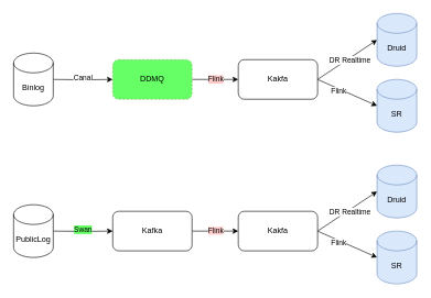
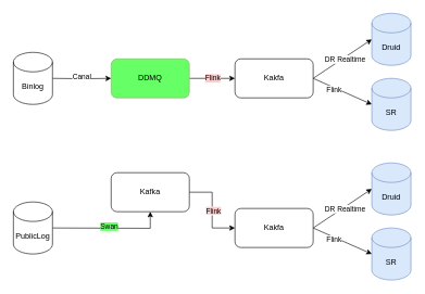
  <mxCell id="0" />
  <mxCell id="1" parent="0" />
  <mxCell id="2" style="edgeStyle=orthogonalEdgeStyle;rounded=0;orthogonalLoop=1;jettySize=auto;html=1;exitX=1;exitY=0.5;exitDx=0;exitDy=0;" edge="1" parent="1" target="6"><mxGeometry relative="1" as="geometry"><mxPoint x="80" y="120" as="sourcePoint" /></mxGeometry></mxCell>
  <mxCell id="3" value="Canal" style="edgeLabel;html=1;align=center;verticalAlign=middle;resizable=0;points=[];" vertex="1" connectable="0" parent="2"><mxGeometry x="-0.022" y="3" relative="1" as="geometry"><mxPoint as="offset" /></mxGeometry></mxCell>
  <mxCell id="4" style="edgeStyle=orthogonalEdgeStyle;rounded=0;orthogonalLoop=1;jettySize=auto;html=1;exitX=1;exitY=0.5;exitDx=0;exitDy=0;entryX=0;entryY=0.5;entryDx=0;entryDy=0;" edge="1" parent="1" source="6" target="11"><mxGeometry relative="1" as="geometry" /></mxCell>
  <mxCell id="5" value="Flink" style="edgeLabel;html=1;align=center;verticalAlign=middle;resizable=0;points=[];labelBackgroundColor=#FFCCCC;" vertex="1" connectable="0" parent="4"><mxGeometry y="1" relative="1" as="geometry"><mxPoint as="offset" /></mxGeometry></mxCell>
- <mxCell id="6" value="DDMQ" style="rounded=1;whiteSpace=wrap;html=1;fillColor=#66FF66;strokeColor=#82b366;dashed=1;" vertex="1" parent="1"><mxGeometry x="170" y="90" width="120" height="60" as="geometry" /></mxCell>
+ <mxCell id="6" value="DDMQ" style="rounded=1;whiteSpace=wrap;html=1;fillColor=#66FF66;strokeColor=#82b366;" vertex="1" parent="1"><mxGeometry x="170" y="90" width="120" height="60" as="geometry" /></mxCell>
  <mxCell id="7" style="rounded=0;orthogonalLoop=1;jettySize=auto;html=1;exitX=1;exitY=0.5;exitDx=0;exitDy=0;entryX=0;entryY=0.5;entryDx=0;entryDy=0;entryPerimeter=0;" edge="1" parent="1" source="11" target="13"><mxGeometry relative="1" as="geometry"><mxPoint x="550" y="60" as="targetPoint" /></mxGeometry></mxCell>
  <mxCell id="8" value="DR Realtime" style="edgeLabel;html=1;align=center;verticalAlign=middle;resizable=0;points=[];" vertex="1" connectable="0" parent="7"><mxGeometry x="-0.125" y="1" relative="1" as="geometry"><mxPoint x="10" y="-3" as="offset" /></mxGeometry></mxCell>
  <mxCell id="9" style="rounded=0;orthogonalLoop=1;jettySize=auto;html=1;exitX=1;exitY=0.5;exitDx=0;exitDy=0;entryX=0;entryY=0.5;entryDx=0;entryDy=0;entryPerimeter=0;" edge="1" parent="1" source="11" target="14"><mxGeometry relative="1" as="geometry"><mxPoint x="550" y="170" as="targetPoint" /></mxGeometry></mxCell>
  <mxCell id="10" value="Flink" style="edgeLabel;html=1;align=center;verticalAlign=middle;resizable=0;points=[];" vertex="1" connectable="0" parent="9"><mxGeometry x="-0.262" y="-3" relative="1" as="geometry"><mxPoint as="offset" /></mxGeometry></mxCell>
  <mxCell id="11" value="Kakfa" style="rounded=1;whiteSpace=wrap;html=1;" vertex="1" parent="1"><mxGeometry x="360" y="90" width="120" height="60" as="geometry" /></mxCell>
  <mxCell id="12" value="Binlog" style="shape=cylinder3;whiteSpace=wrap;html=1;boundedLbl=1;backgroundOutline=1;size=15;" vertex="1" parent="1"><mxGeometry x="20" y="80" width="60" height="80" as="geometry" /></mxCell>
  <mxCell id="13" value="Druid" style="shape=cylinder3;whiteSpace=wrap;html=1;boundedLbl=1;backgroundOutline=1;size=15;fillColor=#dae8fc;strokeColor=#6c8ebf;" vertex="1" parent="1"><mxGeometry x="570" y="20" width="60" height="80" as="geometry" /></mxCell>
  <mxCell id="14" value="SR" style="shape=cylinder3;whiteSpace=wrap;html=1;boundedLbl=1;backgroundOutline=1;size=15;fillColor=#dae8fc;strokeColor=#6c8ebf;" vertex="1" parent="1"><mxGeometry x="570" y="120" width="60" height="80" as="geometry" /></mxCell>
  <mxCell id="15" style="edgeStyle=orthogonalEdgeStyle;rounded=0;orthogonalLoop=1;jettySize=auto;html=1;exitX=1;exitY=0.5;exitDx=0;exitDy=0;" edge="1" parent="1" target="19"><mxGeometry relative="1" as="geometry"><mxPoint x="80" y="350" as="sourcePoint" /></mxGeometry></mxCell>
  <mxCell id="16" value="Swan" style="edgeLabel;html=1;align=center;verticalAlign=middle;resizable=0;points=[];labelBackgroundColor=#66FF66;" vertex="1" connectable="0" parent="15"><mxGeometry x="-0.022" y="3" relative="1" as="geometry"><mxPoint as="offset" /></mxGeometry></mxCell>
  <mxCell id="17" style="edgeStyle=orthogonalEdgeStyle;rounded=0;orthogonalLoop=1;jettySize=auto;html=1;exitX=1;exitY=0.5;exitDx=0;exitDy=0;entryX=0;entryY=0.5;entryDx=0;entryDy=0;" edge="1" parent="1" source="19" target="24"><mxGeometry relative="1" as="geometry" /></mxCell>
  <mxCell id="18" value="&lt;span style=&quot;background-color: rgb(255, 204, 204);&quot;&gt;Flink&lt;/span&gt;" style="edgeLabel;html=1;align=center;verticalAlign=middle;resizable=0;points=[];" vertex="1" connectable="0" parent="17"><mxGeometry y="1" relative="1" as="geometry"><mxPoint as="offset" /></mxGeometry></mxCell>
- <mxCell id="19" value="Kafka" style="rounded=1;whiteSpace=wrap;html=1;" vertex="1" parent="1"><mxGeometry x="170" y="320" width="120" height="60" as="geometry" /></mxCell>
+ <mxCell id="19" value="Kafka" style="rounded=1;whiteSpace=wrap;html=1;" vertex="1" parent="1"><mxGeometry x="170" y="265" width="120" height="60" as="geometry" /></mxCell>
  <mxCell id="20" style="rounded=0;orthogonalLoop=1;jettySize=auto;html=1;exitX=1;exitY=0.5;exitDx=0;exitDy=0;entryX=0;entryY=0.5;entryDx=0;entryDy=0;entryPerimeter=0;" edge="1" parent="1" source="24" target="26"><mxGeometry relative="1" as="geometry"><mxPoint x="550" y="290" as="targetPoint" /></mxGeometry></mxCell>
  <mxCell id="21" value="DR Realtime" style="edgeLabel;html=1;align=center;verticalAlign=middle;resizable=0;points=[];" vertex="1" connectable="0" parent="20"><mxGeometry x="-0.125" y="1" relative="1" as="geometry"><mxPoint x="10" y="-3" as="offset" /></mxGeometry></mxCell>
  <mxCell id="22" style="rounded=0;orthogonalLoop=1;jettySize=auto;html=1;exitX=1;exitY=0.5;exitDx=0;exitDy=0;entryX=0;entryY=0.5;entryDx=0;entryDy=0;entryPerimeter=0;" edge="1" parent="1" source="24" target="27"><mxGeometry relative="1" as="geometry"><mxPoint x="550" y="400" as="targetPoint" /></mxGeometry></mxCell>
  <mxCell id="23" value="Flink" style="edgeLabel;html=1;align=center;verticalAlign=middle;resizable=0;points=[];" vertex="1" connectable="0" parent="22"><mxGeometry x="-0.262" y="-3" relative="1" as="geometry"><mxPoint as="offset" /></mxGeometry></mxCell>
  <mxCell id="24" value="Kakfa" style="rounded=1;whiteSpace=wrap;html=1;" vertex="1" parent="1"><mxGeometry x="360" y="320" width="120" height="60" as="geometry" /></mxCell>
  <mxCell id="25" value="PublicLog" style="shape=cylinder3;whiteSpace=wrap;html=1;boundedLbl=1;backgroundOutline=1;size=15;" vertex="1" parent="1"><mxGeometry x="20" y="310" width="60" height="80" as="geometry" /></mxCell>
  <mxCell id="26" value="Druid" style="shape=cylinder3;whiteSpace=wrap;html=1;boundedLbl=1;backgroundOutline=1;size=15;fillColor=#dae8fc;strokeColor=#6c8ebf;" vertex="1" parent="1"><mxGeometry x="570" y="250" width="60" height="80" as="geometry" /></mxCell>
  <mxCell id="27" value="SR" style="shape=cylinder3;whiteSpace=wrap;html=1;boundedLbl=1;backgroundOutline=1;size=15;fillColor=#dae8fc;strokeColor=#6c8ebf;" vertex="1" parent="1"><mxGeometry x="570" y="350" width="60" height="80" as="geometry" /></mxCell>
